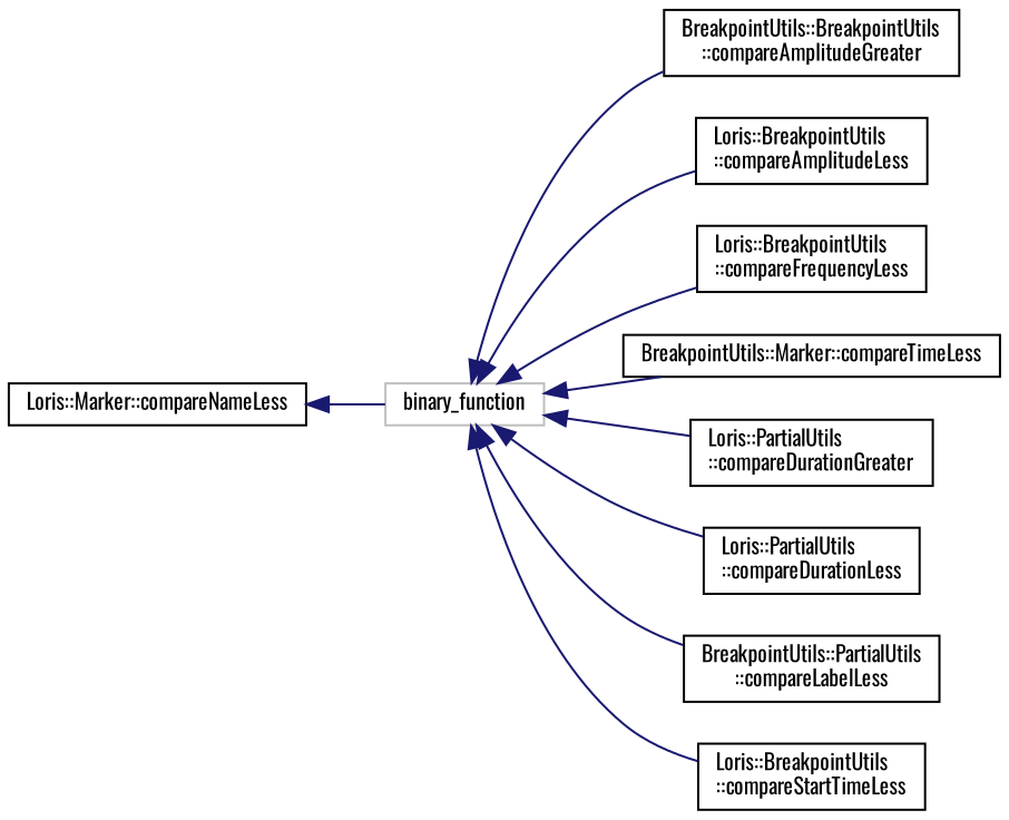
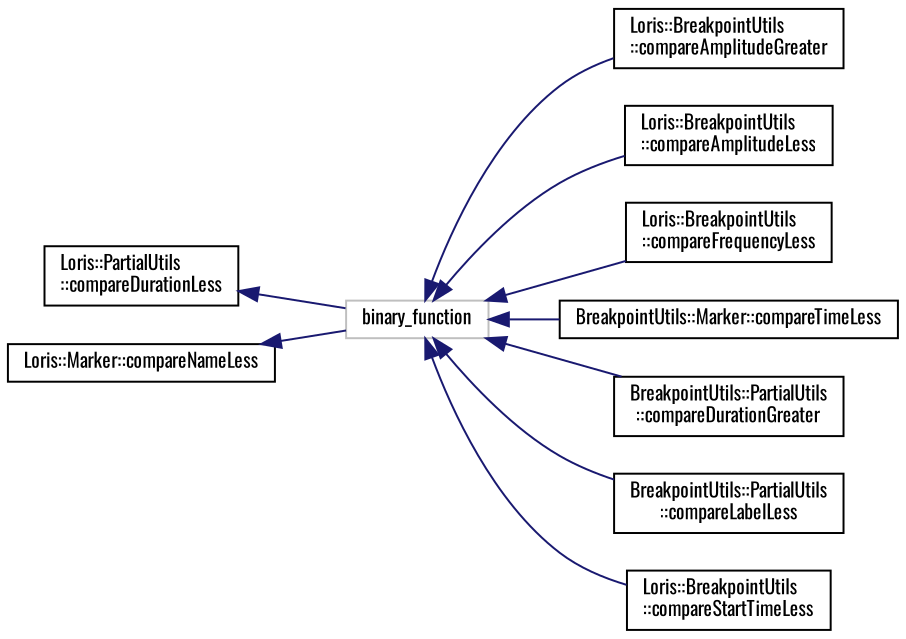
  digraph {
    fontname=Oswald
    rankdir=LR
    node [color=black fillcolor=white fontname=Oswald fontsize=10 shape=record style=filled]
    edge [color=midnightblue dir=back fontname=Oswald fontsize=10 labelfontname=Helvetica labelfontsize=10 style=solid]
    n1 [color=grey75 height=0.2 label=binary_function width=0.4]
-   n2 [height=0.2 label="BreakpointUtils::BreakpointUtils\l::compareAmplitudeGreater" width=0.4]
+   n2 [height=0.2 label="Loris::BreakpointUtils\l::compareAmplitudeGreater" width=0.4]
    n3 [height=0.2 label="Loris::BreakpointUtils\l::compareAmplitudeLess" width=0.4]
    n4 [height=0.2 label="Loris::BreakpointUtils\l::compareFrequencyLess" width=0.4]
    n5 [height=0.2 label="BreakpointUtils::Marker::compareTimeLess" width=0.4]
-   n6 [height=0.2 label="Loris::PartialUtils\l::compareDurationGreater" width=0.4]
+   n6 [height=0.2 label="BreakpointUtils::PartialUtils\l::compareDurationGreater" width=0.4]
    n7 [height=0.2 label="Loris::PartialUtils\l::compareDurationLess" width=0.4]
    n8 [height=0.2 label="BreakpointUtils::PartialUtils\l::compareLabelLess" width=0.4]
    n9 [height=0.2 label="Loris::BreakpointUtils\l::compareStartTimeLess" width=0.4]
    n10 [height=0.2 label="Loris::Marker::compareNameLess" width=0.4]
    n1 -> n2
    n1 -> n3
    n1 -> n4
    n1 -> n5
    n1 -> n6
-   n1 -> n7
+   n7 -> n1
    n1 -> n8
    n1 -> n9
    n10 -> n1
  }
